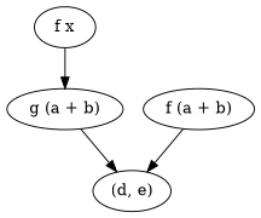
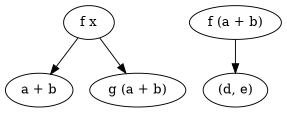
  digraph {
    "f x"
+   "a + b"
    "g (a + b)"
    "f (a + b)"
    "(d, e)"
+   "f x" -> "a + b"
    "f x" -> "g (a + b)"
-   "g (a + b)" -> "(d, e)"
    "f (a + b)" -> "(d, e)"
  }
